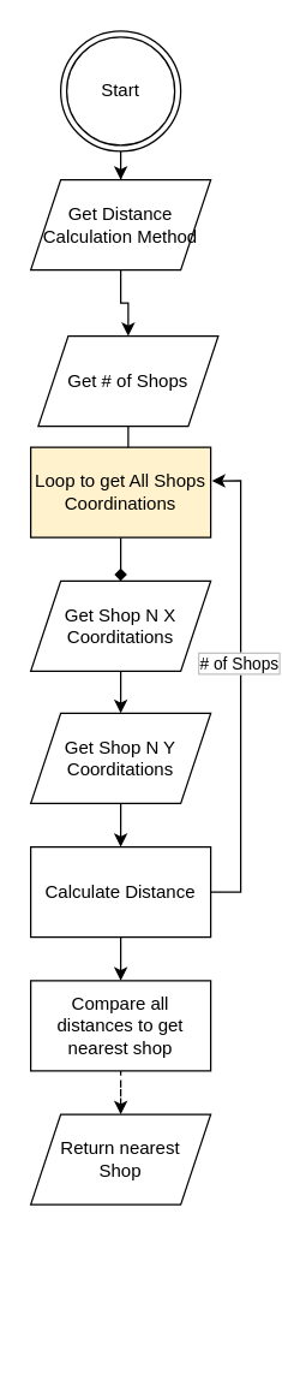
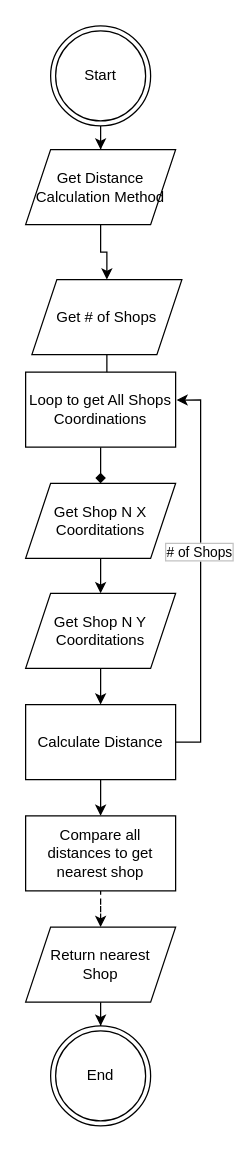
  <mxCell id="0" />
  <mxCell id="1" parent="0" />
  <mxCell id="2" value="" style="edgeStyle=orthogonalEdgeStyle;rounded=0;orthogonalLoop=1;jettySize=auto;html=1;" edge="1" parent="1" source="3" target="7"><mxGeometry relative="1" as="geometry" /></mxCell>
  <mxCell id="3" value="Get # of Shops" style="shape=parallelogram;perimeter=parallelogramPerimeter;whiteSpace=wrap;html=1;fixedSize=1;" vertex="1" parent="1"><mxGeometry x="25" y="223" width="120" height="60" as="geometry" /></mxCell>
  <mxCell id="4" style="edgeStyle=orthogonalEdgeStyle;rounded=0;orthogonalLoop=1;jettySize=auto;html=1;entryX=0.5;entryY=0;entryDx=0;entryDy=0;" edge="1" parent="1" source="5" target="13"><mxGeometry relative="1" as="geometry" /></mxCell>
  <mxCell id="5" value="Start" style="ellipse;shape=doubleEllipse;whiteSpace=wrap;html=1;aspect=fixed;" vertex="1" parent="1"><mxGeometry x="40" y="20" width="80" height="80" as="geometry" /></mxCell>
  <mxCell id="6" value="" style="edgeStyle=orthogonalEdgeStyle;rounded=0;orthogonalLoop=1;jettySize=auto;html=1;endArrow=diamond;" edge="1" parent="1" source="7" target="9"><mxGeometry relative="1" as="geometry" /></mxCell>
- <mxCell id="7" value="Loop to get All Shops Coordinations" style="whiteSpace=wrap;html=1;fillColor=#fff2cc;" vertex="1" parent="1"><mxGeometry x="20" y="297" width="120" height="60" as="geometry" /></mxCell>
+ <mxCell id="7" value="Loop to get All Shops Coordinations" style="whiteSpace=wrap;html=1;" vertex="1" parent="1"><mxGeometry x="20" y="297" width="120" height="60" as="geometry" /></mxCell>
  <mxCell id="8" value="" style="edgeStyle=orthogonalEdgeStyle;rounded=0;orthogonalLoop=1;jettySize=auto;html=1;" edge="1" parent="1" source="9" target="11"><mxGeometry relative="1" as="geometry" /></mxCell>
  <mxCell id="9" value="Get Shop N X Coorditations" style="shape=parallelogram;perimeter=parallelogramPerimeter;whiteSpace=wrap;html=1;fixedSize=1;" vertex="1" parent="1"><mxGeometry x="20" y="386" width="120" height="60" as="geometry" /></mxCell>
  <mxCell id="10" value="" style="edgeStyle=orthogonalEdgeStyle;rounded=0;orthogonalLoop=1;jettySize=auto;html=1;" edge="1" parent="1" source="11" target="17"><mxGeometry relative="1" as="geometry" /></mxCell>
  <mxCell id="11" value="Get Shop N Y Coorditations" style="shape=parallelogram;perimeter=parallelogramPerimeter;whiteSpace=wrap;html=1;fixedSize=1;" vertex="1" parent="1"><mxGeometry x="20" y="474" width="120" height="60" as="geometry" /></mxCell>
  <mxCell id="12" style="edgeStyle=orthogonalEdgeStyle;rounded=0;orthogonalLoop=1;jettySize=auto;html=1;exitX=0.5;exitY=1;exitDx=0;exitDy=0;entryX=0.5;entryY=0;entryDx=0;entryDy=0;" edge="1" parent="1" source="13" target="3"><mxGeometry relative="1" as="geometry" /></mxCell>
  <mxCell id="13" value="Get Distance Calculation Method" style="shape=parallelogram;perimeter=parallelogramPerimeter;whiteSpace=wrap;html=1;fixedSize=1;" vertex="1" parent="1"><mxGeometry x="20" y="119" width="120" height="60" as="geometry" /></mxCell>
  <mxCell id="14" style="edgeStyle=orthogonalEdgeStyle;rounded=0;orthogonalLoop=1;jettySize=auto;html=1;exitX=1;exitY=0.5;exitDx=0;exitDy=0;entryX=1.006;entryY=0.372;entryDx=0;entryDy=0;entryPerimeter=0;" edge="1" parent="1" source="17" target="7"><mxGeometry relative="1" as="geometry" /></mxCell>
  <mxCell id="15" value="# of Shops" style="edgeLabel;html=1;align=center;verticalAlign=middle;resizable=0;points=[];labelBorderColor=#C2C2C2;" vertex="1" connectable="0" parent="14"><mxGeometry x="0.108" y="2" relative="1" as="geometry"><mxPoint as="offset" /></mxGeometry></mxCell>
  <mxCell id="16" value="" style="edgeStyle=orthogonalEdgeStyle;rounded=0;orthogonalLoop=1;jettySize=auto;html=1;" edge="1" parent="1" source="17" target="19"><mxGeometry relative="1" as="geometry" /></mxCell>
  <mxCell id="17" value="Calculate Distance" style="whiteSpace=wrap;html=1;" vertex="1" parent="1"><mxGeometry x="20" y="563" width="120" height="60" as="geometry" /></mxCell>
  <mxCell id="18" value="" style="edgeStyle=orthogonalEdgeStyle;rounded=0;orthogonalLoop=1;jettySize=auto;html=1;dashed=1;" edge="1" parent="1" source="19" target="21"><mxGeometry relative="1" as="geometry" /></mxCell>
  <mxCell id="19" value="Compare all distances to get nearest shop" style="whiteSpace=wrap;html=1;" vertex="1" parent="1"><mxGeometry x="20" y="652" width="120" height="60" as="geometry" /></mxCell>
+ <mxCell id="20" value="" style="edgeStyle=orthogonalEdgeStyle;rounded=0;orthogonalLoop=1;jettySize=auto;html=1;entryX=0.5;entryY=0;entryDx=0;entryDy=0;" edge="1" parent="1" source="21" target="22"><mxGeometry relative="1" as="geometry"><mxPoint x="120" y="850" as="targetPoint" /></mxGeometry></mxCell>
  <mxCell id="21" value="Return nearest &lt;br&gt;Shop" style="shape=parallelogram;perimeter=parallelogramPerimeter;whiteSpace=wrap;html=1;fixedSize=1;" vertex="1" parent="1"><mxGeometry x="20" y="741" width="120" height="60" as="geometry" /></mxCell>
+ <mxCell id="22" value="End" style="ellipse;shape=doubleEllipse;whiteSpace=wrap;html=1;aspect=fixed;" vertex="1" parent="1"><mxGeometry x="40" y="820" width="80" height="80" as="geometry" /></mxCell>
